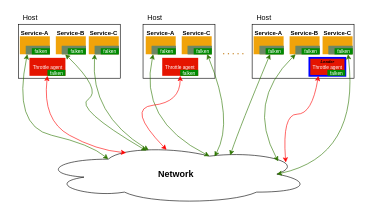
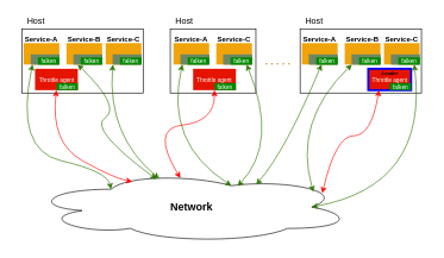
  <mxCell id="0" />
  <mxCell id="1" parent="0" />
  <mxCell id="2" value="" style="rounded=0;whiteSpace=wrap;html=1;" parent="1" vertex="1"><mxGeometry x="30" y="40" width="170" height="90" as="geometry" /></mxCell>
- <mxCell id="3" value="&lt;b&gt;&lt;font style=&quot;font-size: 15px&quot;&gt;Network&lt;/font&gt;&lt;/b&gt;" style="ellipse;shape=cloud;whiteSpace=wrap;html=1;" parent="1" vertex="1"><mxGeometry x="67.5" y="240" width="450" height="100" as="geometry" /></mxCell>
+ <mxCell id="3" value="&lt;b&gt;&lt;font style=&quot;font-size: 15px&quot;&gt;Network&lt;/font&gt;&lt;/b&gt;" style="ellipse;shape=cloud;whiteSpace=wrap;html=1;" parent="1" vertex="1"><mxGeometry x="42.5" y="240" width="450" height="100" as="geometry" /></mxCell>
  <mxCell id="4" value="" style="curved=1;endArrow=classic;html=1;startArrow=classic;startFill=1;entryX=0.25;entryY=1;entryDx=0;entryDy=0;exitX=0.25;exitY=0.25;exitDx=0;exitDy=0;exitPerimeter=0;fillColor=#60a917;strokeColor=#2D7600;" parent="1" source="3" target="8" edge="1"><mxGeometry width="50" height="50" relative="1" as="geometry"><mxPoint x="250" y="240" as="sourcePoint" /><mxPoint x="300" y="190" as="targetPoint" /><Array as="points"><mxPoint x="150" y="240" /><mxPoint x="20" y="210" /></Array></mxGeometry></mxCell>
  <mxCell id="5" value="" style="curved=1;endArrow=classic;html=1;startArrow=classic;startFill=1;entryX=0.141;entryY=1;entryDx=0;entryDy=0;exitX=0.391;exitY=0.109;exitDx=0;exitDy=0;exitPerimeter=0;fillColor=#60a917;strokeColor=#2D7600;entryPerimeter=0;" parent="1" source="3" target="23" edge="1"><mxGeometry width="50" height="50" relative="1" as="geometry"><mxPoint x="162.5" y="315" as="sourcePoint" /><mxPoint x="280" y="170" as="targetPoint" /><Array as="points"><mxPoint x="123" y="180" /><mxPoint x="170" y="150" /></Array></mxGeometry></mxCell>
  <mxCell id="6" value="" style="curved=1;endArrow=classic;html=1;startArrow=classic;startFill=1;entryX=0;entryY=1;entryDx=0;entryDy=0;exitX=0.4;exitY=0.1;exitDx=0;exitDy=0;exitPerimeter=0;fillColor=#60a917;strokeColor=#2D7600;" parent="1" source="3" target="32" edge="1"><mxGeometry width="50" height="50" relative="1" as="geometry"><mxPoint x="321.25" y="300" as="sourcePoint" /><mxPoint x="440" y="164" as="targetPoint" /><Array as="points"><mxPoint x="150" y="190" /></Array></mxGeometry></mxCell>
  <mxCell id="7" value="" style="group" vertex="1" connectable="0" parent="1"><mxGeometry x="30" y="50" width="55" height="40" as="geometry" /></mxCell>
  <mxCell id="8" value="&lt;div style=&quot;text-align: justify&quot;&gt;&lt;br&gt;&lt;/div&gt;" style="rounded=0;whiteSpace=wrap;html=1;fillColor=#f0a30a;fontColor=#ffffff;strokeColor=none;align=center;" parent="7" vertex="1"><mxGeometry x="2.5" y="10" width="50" height="30" as="geometry" /></mxCell>
  <mxCell id="9" value="&lt;font style=&quot;font-size: 10px&quot;&gt;&lt;b&gt;Service-A&lt;/b&gt;&lt;/font&gt;" style="text;html=1;strokeColor=none;fillColor=none;align=center;verticalAlign=middle;whiteSpace=wrap;rounded=0;" vertex="1" parent="7"><mxGeometry width="55" height="10" as="geometry" /></mxCell>
  <mxCell id="10" value="" style="group" vertex="1" connectable="0" parent="1"><mxGeometry x="42.5" y="76" width="40" height="14" as="geometry" /></mxCell>
  <mxCell id="11" value="" style="rounded=0;whiteSpace=wrap;html=1;fillColor=#6d8764;fontColor=#ffffff;strokeColor=none;" vertex="1" parent="10"><mxGeometry width="40" height="14" as="geometry" /></mxCell>
  <mxCell id="12" value="&lt;font style=&quot;font-size: 8px&quot;&gt;falken&lt;/font&gt;" style="rounded=0;whiteSpace=wrap;html=1;fillColor=#008a00;fontColor=#ffffff;strokeColor=none;" vertex="1" parent="10"><mxGeometry x="10" y="4" width="30" height="10" as="geometry" /></mxCell>
  <mxCell id="13" value="" style="group" vertex="1" connectable="0" parent="10"><mxGeometry width="40" height="14" as="geometry" /></mxCell>
  <mxCell id="14" value="" style="rounded=0;whiteSpace=wrap;html=1;fillColor=#6d8764;fontColor=#ffffff;strokeColor=none;" vertex="1" parent="13"><mxGeometry width="40" height="14" as="geometry" /></mxCell>
  <mxCell id="15" value="&lt;font style=&quot;font-size: 8px&quot;&gt;falken&lt;/font&gt;" style="rounded=0;whiteSpace=wrap;html=1;fillColor=#008a00;fontColor=#ffffff;strokeColor=none;" vertex="1" parent="13"><mxGeometry x="10" y="4" width="30" height="10" as="geometry" /></mxCell>
  <mxCell id="16" value="" style="group" vertex="1" connectable="0" parent="1"><mxGeometry x="90" y="50" width="55" height="40" as="geometry" /></mxCell>
  <mxCell id="17" value="&lt;div style=&quot;text-align: justify&quot;&gt;&lt;br&gt;&lt;/div&gt;" style="rounded=0;whiteSpace=wrap;html=1;fillColor=#f0a30a;fontColor=#ffffff;strokeColor=none;align=center;" vertex="1" parent="16"><mxGeometry x="2.5" y="10" width="50" height="30" as="geometry" /></mxCell>
  <mxCell id="18" value="&lt;font style=&quot;font-size: 10px&quot;&gt;&lt;b&gt;Service-B&lt;/b&gt;&lt;/font&gt;" style="text;html=1;strokeColor=none;fillColor=none;align=center;verticalAlign=middle;whiteSpace=wrap;rounded=0;" vertex="1" parent="16"><mxGeometry width="55" height="10" as="geometry" /></mxCell>
  <mxCell id="19" value="" style="group" vertex="1" connectable="0" parent="1"><mxGeometry x="102.5" y="76" width="40" height="14" as="geometry" /></mxCell>
  <mxCell id="20" value="" style="rounded=0;whiteSpace=wrap;html=1;fillColor=#6d8764;fontColor=#ffffff;strokeColor=none;" vertex="1" parent="19"><mxGeometry width="40" height="14" as="geometry" /></mxCell>
  <mxCell id="21" value="&lt;font style=&quot;font-size: 8px&quot;&gt;falken&lt;/font&gt;" style="rounded=0;whiteSpace=wrap;html=1;fillColor=#008a00;fontColor=#ffffff;strokeColor=none;" vertex="1" parent="19"><mxGeometry x="10" y="4" width="30" height="10" as="geometry" /></mxCell>
  <mxCell id="22" value="" style="group" vertex="1" connectable="0" parent="19"><mxGeometry width="40" height="14" as="geometry" /></mxCell>
  <mxCell id="23" value="" style="rounded=0;whiteSpace=wrap;html=1;fillColor=#6d8764;fontColor=#ffffff;strokeColor=none;" vertex="1" parent="22"><mxGeometry width="40" height="14" as="geometry" /></mxCell>
  <mxCell id="24" value="&lt;font style=&quot;font-size: 8px&quot;&gt;falken&lt;/font&gt;" style="rounded=0;whiteSpace=wrap;html=1;fillColor=#008a00;fontColor=#ffffff;strokeColor=none;" vertex="1" parent="22"><mxGeometry x="10" y="4" width="30" height="10" as="geometry" /></mxCell>
  <mxCell id="25" value="" style="group" vertex="1" connectable="0" parent="1"><mxGeometry x="145" y="50" width="55" height="40" as="geometry" /></mxCell>
  <mxCell id="26" value="&lt;div style=&quot;text-align: justify&quot;&gt;&lt;br&gt;&lt;/div&gt;" style="rounded=0;whiteSpace=wrap;html=1;fillColor=#f0a30a;fontColor=#ffffff;strokeColor=none;align=center;" vertex="1" parent="25"><mxGeometry x="2.5" y="10" width="50" height="30" as="geometry" /></mxCell>
  <mxCell id="27" value="&lt;font style=&quot;font-size: 10px&quot;&gt;&lt;b&gt;Service-C&lt;/b&gt;&lt;/font&gt;" style="text;html=1;strokeColor=none;fillColor=none;align=center;verticalAlign=middle;whiteSpace=wrap;rounded=0;" vertex="1" parent="25"><mxGeometry width="55" height="10" as="geometry" /></mxCell>
  <mxCell id="28" value="" style="group" vertex="1" connectable="0" parent="1"><mxGeometry x="157.5" y="76" width="40" height="14" as="geometry" /></mxCell>
  <mxCell id="29" value="" style="rounded=0;whiteSpace=wrap;html=1;fillColor=#6d8764;fontColor=#ffffff;strokeColor=none;" vertex="1" parent="28"><mxGeometry width="40" height="14" as="geometry" /></mxCell>
  <mxCell id="30" value="&lt;font style=&quot;font-size: 8px&quot;&gt;falken&lt;/font&gt;" style="rounded=0;whiteSpace=wrap;html=1;fillColor=#008a00;fontColor=#ffffff;strokeColor=none;" vertex="1" parent="28"><mxGeometry x="10" y="4" width="30" height="10" as="geometry" /></mxCell>
  <mxCell id="31" value="" style="group" vertex="1" connectable="0" parent="28"><mxGeometry width="40" height="14" as="geometry" /></mxCell>
  <mxCell id="32" value="" style="rounded=0;whiteSpace=wrap;html=1;fillColor=#6d8764;fontColor=#ffffff;strokeColor=none;" vertex="1" parent="31"><mxGeometry width="40" height="14" as="geometry" /></mxCell>
  <mxCell id="33" value="&lt;font style=&quot;font-size: 8px&quot;&gt;falken&lt;/font&gt;" style="rounded=0;whiteSpace=wrap;html=1;fillColor=#008a00;fontColor=#ffffff;strokeColor=none;" vertex="1" parent="31"><mxGeometry x="10" y="4" width="30" height="10" as="geometry" /></mxCell>
  <mxCell id="34" value="Host" style="text;html=1;strokeColor=none;fillColor=none;align=center;verticalAlign=middle;whiteSpace=wrap;rounded=0;" vertex="1" parent="1"><mxGeometry x="30" y="20" width="40" height="20" as="geometry" /></mxCell>
  <mxCell id="35" value="&lt;font style=&quot;font-size: 8px&quot;&gt;Throttle agent&lt;/font&gt;" style="rounded=0;whiteSpace=wrap;html=1;fillColor=#e51400;fontColor=#ffffff;strokeColor=none;" vertex="1" parent="1"><mxGeometry x="48.5" y="96" width="60" height="30" as="geometry" /></mxCell>
  <mxCell id="36" value="&lt;font style=&quot;font-size: 8px&quot;&gt;falken&lt;/font&gt;" style="rounded=0;whiteSpace=wrap;html=1;fillColor=#008a00;fontColor=#ffffff;strokeColor=none;" vertex="1" parent="1"><mxGeometry x="78.5" y="116" width="30" height="10" as="geometry" /></mxCell>
  <mxCell id="37" value="" style="curved=1;endArrow=classic;html=1;startArrow=classic;startFill=1;entryX=0.5;entryY=1;entryDx=0;entryDy=0;exitX=0.316;exitY=0.143;exitDx=0;exitDy=0;exitPerimeter=0;fillColor=#60a917;strokeColor=#FF0000;" edge="1" parent="1" source="3" target="35"><mxGeometry width="50" height="50" relative="1" as="geometry"><mxPoint x="152.5" y="305" as="sourcePoint" /><mxPoint x="55" y="100" as="targetPoint" /><Array as="points"><mxPoint x="160" y="250" /><mxPoint x="70" y="200" /></Array></mxGeometry></mxCell>
  <mxCell id="38" value="" style="rounded=0;whiteSpace=wrap;html=1;" vertex="1" parent="1"><mxGeometry x="238" y="40" width="120" height="90" as="geometry" /></mxCell>
  <mxCell id="39" value="" style="group" vertex="1" connectable="0" parent="1"><mxGeometry x="240" y="50" width="55" height="40" as="geometry" /></mxCell>
  <mxCell id="40" value="&lt;div style=&quot;text-align: justify&quot;&gt;&lt;br&gt;&lt;/div&gt;" style="rounded=0;whiteSpace=wrap;html=1;fillColor=#f0a30a;fontColor=#ffffff;strokeColor=none;align=center;" vertex="1" parent="39"><mxGeometry x="2.5" y="10" width="50" height="30" as="geometry" /></mxCell>
  <mxCell id="41" value="&lt;font style=&quot;font-size: 10px&quot;&gt;&lt;b&gt;Service-A&lt;/b&gt;&lt;/font&gt;" style="text;html=1;strokeColor=none;fillColor=none;align=center;verticalAlign=middle;whiteSpace=wrap;rounded=0;" vertex="1" parent="39"><mxGeometry width="55" height="10" as="geometry" /></mxCell>
  <mxCell id="42" value="" style="group" vertex="1" connectable="0" parent="1"><mxGeometry x="252.5" y="76" width="40" height="14" as="geometry" /></mxCell>
  <mxCell id="43" value="" style="rounded=0;whiteSpace=wrap;html=1;fillColor=#6d8764;fontColor=#ffffff;strokeColor=none;" vertex="1" parent="42"><mxGeometry width="40" height="14" as="geometry" /></mxCell>
  <mxCell id="44" value="&lt;font style=&quot;font-size: 8px&quot;&gt;falken&lt;/font&gt;" style="rounded=0;whiteSpace=wrap;html=1;fillColor=#008a00;fontColor=#ffffff;strokeColor=none;" vertex="1" parent="42"><mxGeometry x="10" y="4" width="30" height="10" as="geometry" /></mxCell>
  <mxCell id="45" value="" style="group" vertex="1" connectable="0" parent="42"><mxGeometry width="40" height="14" as="geometry" /></mxCell>
  <mxCell id="46" value="" style="rounded=0;whiteSpace=wrap;html=1;fillColor=#6d8764;fontColor=#ffffff;strokeColor=none;" vertex="1" parent="45"><mxGeometry width="40" height="14" as="geometry" /></mxCell>
  <mxCell id="47" value="&lt;font style=&quot;font-size: 8px&quot;&gt;falken&lt;/font&gt;" style="rounded=0;whiteSpace=wrap;html=1;fillColor=#008a00;fontColor=#ffffff;strokeColor=none;" vertex="1" parent="45"><mxGeometry x="10" y="4" width="30" height="10" as="geometry" /></mxCell>
  <mxCell id="48" value="" style="group" vertex="1" connectable="0" parent="1"><mxGeometry x="300" y="50" width="55" height="40" as="geometry" /></mxCell>
  <mxCell id="49" value="&lt;div style=&quot;text-align: justify&quot;&gt;&lt;br&gt;&lt;/div&gt;" style="rounded=0;whiteSpace=wrap;html=1;fillColor=#f0a30a;fontColor=#ffffff;strokeColor=none;align=center;" vertex="1" parent="48"><mxGeometry x="2.5" y="10" width="50" height="30" as="geometry" /></mxCell>
  <mxCell id="50" value="&lt;font style=&quot;font-size: 10px&quot;&gt;&lt;b&gt;Service-C&lt;/b&gt;&lt;/font&gt;" style="text;html=1;strokeColor=none;fillColor=none;align=center;verticalAlign=middle;whiteSpace=wrap;rounded=0;" vertex="1" parent="48"><mxGeometry width="55" height="10" as="geometry" /></mxCell>
  <mxCell id="51" value="" style="group" vertex="1" connectable="0" parent="1"><mxGeometry x="312.5" y="76" width="40" height="14" as="geometry" /></mxCell>
  <mxCell id="52" value="" style="rounded=0;whiteSpace=wrap;html=1;fillColor=#6d8764;fontColor=#ffffff;strokeColor=none;" vertex="1" parent="51"><mxGeometry width="40" height="14" as="geometry" /></mxCell>
  <mxCell id="53" value="&lt;font style=&quot;font-size: 8px&quot;&gt;falken&lt;/font&gt;" style="rounded=0;whiteSpace=wrap;html=1;fillColor=#008a00;fontColor=#ffffff;strokeColor=none;" vertex="1" parent="51"><mxGeometry x="10" y="4" width="30" height="10" as="geometry" /></mxCell>
  <mxCell id="54" value="" style="group" vertex="1" connectable="0" parent="51"><mxGeometry width="40" height="14" as="geometry" /></mxCell>
  <mxCell id="55" value="" style="rounded=0;whiteSpace=wrap;html=1;fillColor=#6d8764;fontColor=#ffffff;strokeColor=none;" vertex="1" parent="54"><mxGeometry width="40" height="14" as="geometry" /></mxCell>
  <mxCell id="56" value="&lt;font style=&quot;font-size: 8px&quot;&gt;falken&lt;/font&gt;" style="rounded=0;whiteSpace=wrap;html=1;fillColor=#008a00;fontColor=#ffffff;strokeColor=none;" vertex="1" parent="54"><mxGeometry x="10" y="4" width="30" height="10" as="geometry" /></mxCell>
  <mxCell id="57" value="Host" style="text;html=1;strokeColor=none;fillColor=none;align=center;verticalAlign=middle;whiteSpace=wrap;rounded=0;" vertex="1" parent="1"><mxGeometry x="238" y="20" width="40" height="20" as="geometry" /></mxCell>
  <mxCell id="58" value="&lt;font style=&quot;font-size: 8px&quot;&gt;Throttle agent&lt;/font&gt;" style="rounded=0;whiteSpace=wrap;html=1;fillColor=#e51400;fontColor=#ffffff;strokeColor=none;" vertex="1" parent="1"><mxGeometry x="270" y="96" width="60" height="30" as="geometry" /></mxCell>
  <mxCell id="59" value="&lt;font style=&quot;font-size: 8px&quot;&gt;falken&lt;/font&gt;" style="rounded=0;whiteSpace=wrap;html=1;fillColor=#008a00;fontColor=#ffffff;strokeColor=none;" vertex="1" parent="1"><mxGeometry x="300" y="116" width="30" height="10" as="geometry" /></mxCell>
  <mxCell id="60" value="" style="curved=1;endArrow=classic;html=1;startArrow=classic;startFill=1;entryX=0.25;entryY=1;entryDx=0;entryDy=0;exitX=0.625;exitY=0.2;exitDx=0;exitDy=0;exitPerimeter=0;fillColor=#60a917;strokeColor=#2D7600;" edge="1" parent="1" source="3" target="40"><mxGeometry width="50" height="50" relative="1" as="geometry"><mxPoint x="165" y="275" as="sourcePoint" /><mxPoint x="55" y="100" as="targetPoint" /><Array as="points"><mxPoint x="230" y="200" /></Array></mxGeometry></mxCell>
  <mxCell id="61" value="" style="curved=1;endArrow=classic;html=1;startArrow=classic;startFill=1;entryX=0.75;entryY=1;entryDx=0;entryDy=0;fillColor=#60a917;strokeColor=#2D7600;exitX=0.644;exitY=0.206;exitDx=0;exitDy=0;exitPerimeter=0;" edge="1" parent="1" source="3" target="56"><mxGeometry width="50" height="50" relative="1" as="geometry"><mxPoint x="340" y="260" as="sourcePoint" /><mxPoint x="265" y="100" as="targetPoint" /><Array as="points"><mxPoint x="390" y="200" /></Array></mxGeometry></mxCell>
  <mxCell id="62" value="" style="curved=1;endArrow=classic;html=1;startArrow=classic;startFill=1;entryX=0.5;entryY=1;entryDx=0;entryDy=0;exitX=0.466;exitY=0.094;exitDx=0;exitDy=0;exitPerimeter=0;fillColor=#60a917;strokeColor=#FF0000;" edge="1" parent="1" source="3" target="58"><mxGeometry width="50" height="50" relative="1" as="geometry"><mxPoint x="194.7" y="264.3" as="sourcePoint" /><mxPoint x="89.5" y="138" as="targetPoint" /><Array as="points"><mxPoint x="210" y="180" /><mxPoint x="300" y="170" /></Array></mxGeometry></mxCell>
  <mxCell id="63" value="" style="rounded=0;whiteSpace=wrap;html=1;" vertex="1" parent="1"><mxGeometry x="420" y="40" width="170" height="90" as="geometry" /></mxCell>
  <mxCell id="64" value="" style="group" vertex="1" connectable="0" parent="1"><mxGeometry x="420" y="50" width="55" height="40" as="geometry" /></mxCell>
  <mxCell id="65" value="&lt;div style=&quot;text-align: justify&quot;&gt;&lt;br&gt;&lt;/div&gt;" style="rounded=0;whiteSpace=wrap;html=1;fillColor=#f0a30a;fontColor=#ffffff;strokeColor=none;align=center;" vertex="1" parent="64"><mxGeometry x="2.5" y="10" width="50" height="30" as="geometry" /></mxCell>
  <mxCell id="66" value="&lt;font style=&quot;font-size: 10px&quot;&gt;&lt;b&gt;Service-A&lt;/b&gt;&lt;/font&gt;" style="text;html=1;strokeColor=none;fillColor=none;align=center;verticalAlign=middle;whiteSpace=wrap;rounded=0;" vertex="1" parent="64"><mxGeometry width="55" height="10" as="geometry" /></mxCell>
  <mxCell id="67" value="" style="group" vertex="1" connectable="0" parent="1"><mxGeometry x="432.5" y="76" width="40" height="14" as="geometry" /></mxCell>
  <mxCell id="68" value="" style="rounded=0;whiteSpace=wrap;html=1;fillColor=#6d8764;fontColor=#ffffff;strokeColor=none;" vertex="1" parent="67"><mxGeometry width="40" height="14" as="geometry" /></mxCell>
  <mxCell id="69" value="&lt;font style=&quot;font-size: 8px&quot;&gt;falken&lt;/font&gt;" style="rounded=0;whiteSpace=wrap;html=1;fillColor=#008a00;fontColor=#ffffff;strokeColor=none;" vertex="1" parent="67"><mxGeometry x="10" y="4" width="30" height="10" as="geometry" /></mxCell>
  <mxCell id="70" value="" style="group" vertex="1" connectable="0" parent="67"><mxGeometry width="40" height="14" as="geometry" /></mxCell>
  <mxCell id="71" value="" style="rounded=0;whiteSpace=wrap;html=1;fillColor=#6d8764;fontColor=#ffffff;strokeColor=none;" vertex="1" parent="70"><mxGeometry width="40" height="14" as="geometry" /></mxCell>
  <mxCell id="72" value="&lt;font style=&quot;font-size: 8px&quot;&gt;falken&lt;/font&gt;" style="rounded=0;whiteSpace=wrap;html=1;fillColor=#008a00;fontColor=#ffffff;strokeColor=none;" vertex="1" parent="70"><mxGeometry x="10" y="4" width="30" height="10" as="geometry" /></mxCell>
  <mxCell id="73" value="" style="group" vertex="1" connectable="0" parent="1"><mxGeometry x="480" y="50" width="55" height="40" as="geometry" /></mxCell>
  <mxCell id="74" value="&lt;div style=&quot;text-align: justify&quot;&gt;&lt;br&gt;&lt;/div&gt;" style="rounded=0;whiteSpace=wrap;html=1;fillColor=#f0a30a;fontColor=#ffffff;strokeColor=none;align=center;" vertex="1" parent="73"><mxGeometry x="2.5" y="10" width="50" height="30" as="geometry" /></mxCell>
  <mxCell id="75" value="&lt;font style=&quot;font-size: 10px&quot;&gt;&lt;b&gt;Service-B&lt;/b&gt;&lt;/font&gt;" style="text;html=1;strokeColor=none;fillColor=none;align=center;verticalAlign=middle;whiteSpace=wrap;rounded=0;" vertex="1" parent="73"><mxGeometry width="55" height="10" as="geometry" /></mxCell>
  <mxCell id="76" value="" style="group" vertex="1" connectable="0" parent="1"><mxGeometry x="492.5" y="76" width="40" height="14" as="geometry" /></mxCell>
  <mxCell id="77" value="" style="rounded=0;whiteSpace=wrap;html=1;fillColor=#6d8764;fontColor=#ffffff;strokeColor=none;" vertex="1" parent="76"><mxGeometry width="40" height="14" as="geometry" /></mxCell>
  <mxCell id="78" value="&lt;font style=&quot;font-size: 8px&quot;&gt;falken&lt;/font&gt;" style="rounded=0;whiteSpace=wrap;html=1;fillColor=#008a00;fontColor=#ffffff;strokeColor=none;" vertex="1" parent="76"><mxGeometry x="10" y="4" width="30" height="10" as="geometry" /></mxCell>
  <mxCell id="79" value="" style="group" vertex="1" connectable="0" parent="76"><mxGeometry width="40" height="14" as="geometry" /></mxCell>
  <mxCell id="80" value="" style="rounded=0;whiteSpace=wrap;html=1;fillColor=#6d8764;fontColor=#ffffff;strokeColor=none;" vertex="1" parent="79"><mxGeometry width="40" height="14" as="geometry" /></mxCell>
  <mxCell id="81" value="&lt;font style=&quot;font-size: 8px&quot;&gt;falken&lt;/font&gt;" style="rounded=0;whiteSpace=wrap;html=1;fillColor=#008a00;fontColor=#ffffff;strokeColor=none;" vertex="1" parent="79"><mxGeometry x="10" y="4" width="30" height="10" as="geometry" /></mxCell>
  <mxCell id="82" value="" style="group" vertex="1" connectable="0" parent="1"><mxGeometry x="535" y="50" width="55" height="40" as="geometry" /></mxCell>
  <mxCell id="83" value="&lt;div style=&quot;text-align: justify&quot;&gt;&lt;br&gt;&lt;/div&gt;" style="rounded=0;whiteSpace=wrap;html=1;fillColor=#f0a30a;fontColor=#ffffff;strokeColor=none;align=center;" vertex="1" parent="82"><mxGeometry x="2.5" y="10" width="50" height="30" as="geometry" /></mxCell>
  <mxCell id="84" value="&lt;font style=&quot;font-size: 10px&quot;&gt;&lt;b&gt;Service-C&lt;/b&gt;&lt;/font&gt;" style="text;html=1;strokeColor=none;fillColor=none;align=center;verticalAlign=middle;whiteSpace=wrap;rounded=0;" vertex="1" parent="82"><mxGeometry width="55" height="10" as="geometry" /></mxCell>
  <mxCell id="85" value="" style="group" vertex="1" connectable="0" parent="1"><mxGeometry x="547.5" y="76" width="40" height="14" as="geometry" /></mxCell>
  <mxCell id="86" value="" style="rounded=0;whiteSpace=wrap;html=1;fillColor=#6d8764;fontColor=#ffffff;strokeColor=none;" vertex="1" parent="85"><mxGeometry width="40" height="14" as="geometry" /></mxCell>
  <mxCell id="87" value="&lt;font style=&quot;font-size: 8px&quot;&gt;falken&lt;/font&gt;" style="rounded=0;whiteSpace=wrap;html=1;fillColor=#008a00;fontColor=#ffffff;strokeColor=none;" vertex="1" parent="85"><mxGeometry x="10" y="4" width="30" height="10" as="geometry" /></mxCell>
  <mxCell id="88" value="" style="group" vertex="1" connectable="0" parent="85"><mxGeometry width="40" height="14" as="geometry" /></mxCell>
  <mxCell id="89" value="" style="rounded=0;whiteSpace=wrap;html=1;fillColor=#6d8764;fontColor=#ffffff;strokeColor=none;" vertex="1" parent="88"><mxGeometry width="40" height="14" as="geometry" /></mxCell>
  <mxCell id="90" value="&lt;font style=&quot;font-size: 8px&quot;&gt;falken&lt;/font&gt;" style="rounded=0;whiteSpace=wrap;html=1;fillColor=#008a00;fontColor=#ffffff;strokeColor=none;" vertex="1" parent="88"><mxGeometry x="10" y="4" width="30" height="10" as="geometry" /></mxCell>
  <mxCell id="91" value="Host" style="text;html=1;strokeColor=none;fillColor=none;align=center;verticalAlign=middle;whiteSpace=wrap;rounded=0;" vertex="1" parent="1"><mxGeometry x="420" y="20" width="40" height="20" as="geometry" /></mxCell>
  <mxCell id="92" value="&lt;font style=&quot;font-size: 8px&quot;&gt;Throttle agent&lt;/font&gt;" style="rounded=0;whiteSpace=wrap;html=1;fillColor=#e51400;fontColor=#ffffff;strokeWidth=3;strokeColor=#0000FF;" vertex="1" parent="1"><mxGeometry x="515.5" y="96" width="60" height="30" as="geometry" /></mxCell>
  <mxCell id="93" value="&lt;font style=&quot;font-size: 8px&quot;&gt;falken&lt;/font&gt;" style="rounded=0;whiteSpace=wrap;html=1;fillColor=#008a00;fontColor=#ffffff;strokeColor=none;" vertex="1" parent="1"><mxGeometry x="545.5" y="116" width="30" height="10" as="geometry" /></mxCell>
  <mxCell id="94" value="" style="endArrow=none;dashed=1;html=1;dashPattern=1 3;strokeWidth=2;strokeColor=#BD7000;fillColor=#f0a30a;" edge="1" parent="1"><mxGeometry width="50" height="50" relative="1" as="geometry"><mxPoint x="405.5" y="89.17" as="sourcePoint" /><mxPoint x="370" y="89.17" as="targetPoint" /></mxGeometry></mxCell>
  <mxCell id="95" value="&lt;b&gt;&lt;font style=&quot;font-size: 7px&quot;&gt;&lt;i&gt;Leader&lt;/i&gt;&lt;/font&gt;&lt;/b&gt;" style="text;html=1;strokeColor=none;fillColor=none;align=center;verticalAlign=middle;whiteSpace=wrap;rounded=0;" vertex="1" parent="1"><mxGeometry x="531.75" y="96" width="27.5" height="10" as="geometry" /></mxCell>
  <mxCell id="96" value="" style="curved=1;endArrow=classic;html=1;startArrow=classic;startFill=1;entryX=0.25;entryY=1;entryDx=0;entryDy=0;fillColor=#60a917;strokeColor=#2D7600;exitX=0.702;exitY=0.186;exitDx=0;exitDy=0;exitPerimeter=0;" edge="1" parent="1" source="3" target="72"><mxGeometry width="50" height="50" relative="1" as="geometry"><mxPoint x="342.3" y="270.6" as="sourcePoint" /><mxPoint x="355" y="100" as="targetPoint" /><Array as="points"><mxPoint x="400" y="210" /></Array></mxGeometry></mxCell>
  <mxCell id="97" value="" style="curved=1;endArrow=classic;html=1;startArrow=classic;startFill=1;entryX=0.75;entryY=1;entryDx=0;entryDy=0;fillColor=#60a917;strokeColor=#2D7600;exitX=0.875;exitY=0.5;exitDx=0;exitDy=0;exitPerimeter=0;" edge="1" parent="1" source="3" target="90"><mxGeometry width="50" height="50" relative="1" as="geometry"><mxPoint x="368.4" y="268.6" as="sourcePoint" /><mxPoint x="460" y="100" as="targetPoint" /><Array as="points"><mxPoint x="600" y="260" /></Array></mxGeometry></mxCell>
  <mxCell id="98" value="" style="curved=1;endArrow=classic;html=1;startArrow=classic;startFill=1;entryX=0;entryY=1;entryDx=0;entryDy=0;fillColor=#60a917;strokeColor=#2D7600;exitX=0.88;exitY=0.286;exitDx=0;exitDy=0;exitPerimeter=0;" edge="1" parent="1" source="3" target="80"><mxGeometry width="50" height="50" relative="1" as="geometry"><mxPoint x="378.4" y="278.6" as="sourcePoint" /><mxPoint x="470" y="110" as="targetPoint" /><Array as="points"><mxPoint x="410" y="170" /></Array></mxGeometry></mxCell>
  <mxCell id="99" value="" style="curved=1;endArrow=classic;html=1;startArrow=classic;startFill=1;entryX=0.25;entryY=1;entryDx=0;entryDy=0;exitX=0.908;exitY=0.306;exitDx=0;exitDy=0;exitPerimeter=0;fillColor=#60a917;strokeColor=#FF0000;" edge="1" parent="1" source="3" target="92"><mxGeometry width="50" height="50" relative="1" as="geometry"><mxPoint x="262.2" y="259.4" as="sourcePoint" /><mxPoint x="310" y="136" as="targetPoint" /><Array as="points"><mxPoint x="470" y="190" /><mxPoint x="520" y="190" /></Array></mxGeometry></mxCell>
